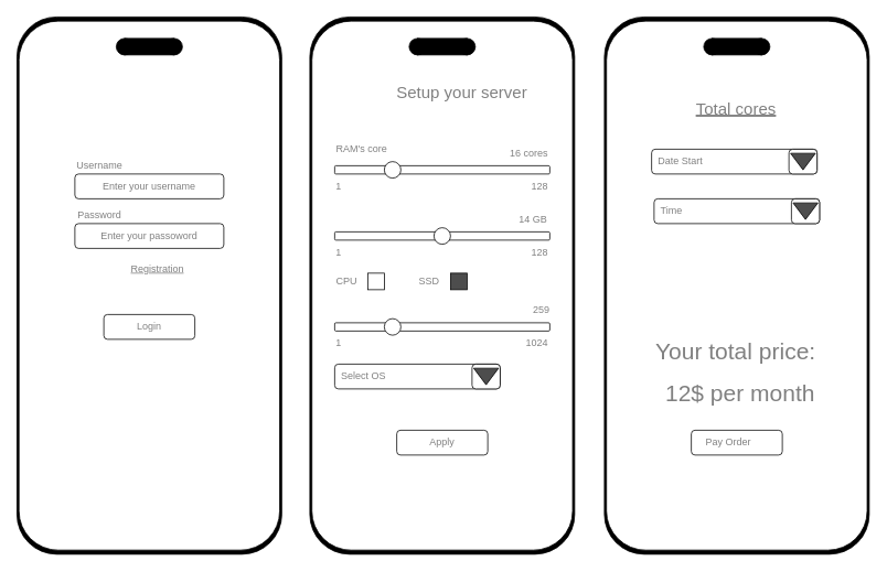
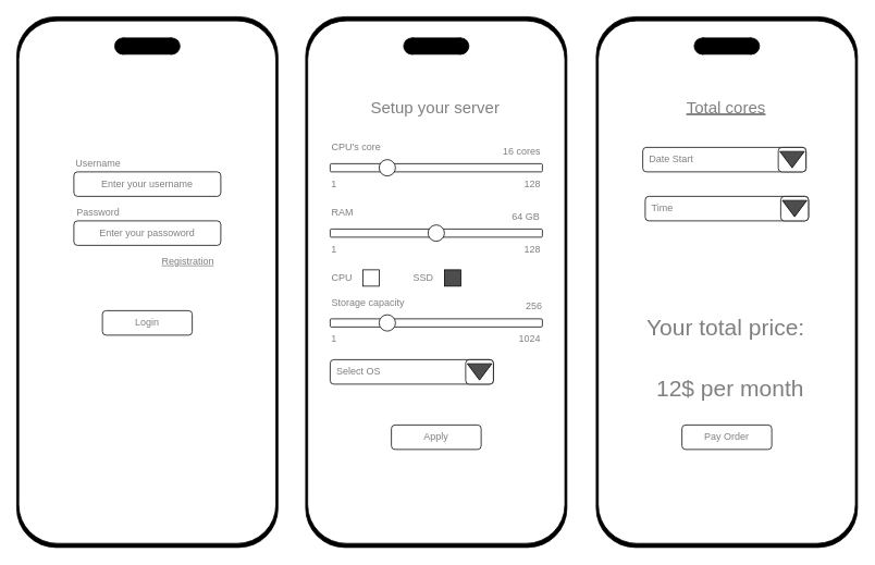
  <mxCell id="0" />
  <mxCell id="1" parent="0" />
  <mxCell id="2" value="" style="group" parent="1" vertex="1" connectable="0"><mxGeometry x="20" y="20" width="320" height="650" as="geometry" /></mxCell>
  <mxCell id="3" value="" style="rounded=1;whiteSpace=wrap;html=1;fillColor=#000000;" parent="2" vertex="1"><mxGeometry width="320" height="650" as="geometry" /></mxCell>
  <mxCell id="4" value="" style="rounded=1;whiteSpace=wrap;html=1;" parent="2" vertex="1"><mxGeometry x="2.46" y="5" width="315.08" height="640" as="geometry" /></mxCell>
  <mxCell id="5" value="" style="group;fillColor=default;" parent="2" vertex="1" connectable="0"><mxGeometry x="120" y="26" width="80" height="22.5" as="geometry" /></mxCell>
  <mxCell id="6" value="" style="rounded=0;whiteSpace=wrap;html=1;fillColor=#000000;" parent="5" vertex="1"><mxGeometry x="10" width="60" height="20" as="geometry" /></mxCell>
  <mxCell id="7" value="" style="ellipse;whiteSpace=wrap;html=1;aspect=fixed;fillColor=#000000;" parent="5" vertex="1"><mxGeometry width="20" height="20" as="geometry" /></mxCell>
  <mxCell id="8" value="" style="ellipse;whiteSpace=wrap;html=1;aspect=fixed;fillColor=#000000;" parent="5" vertex="1"><mxGeometry x="60" width="20" height="20" as="geometry" /></mxCell>
  <mxCell id="9" value="" style="group" parent="2" vertex="1" connectable="0"><mxGeometry x="70" y="160" width="180" height="60" as="geometry" /></mxCell>
  <mxCell id="10" value="" style="rounded=1;whiteSpace=wrap;html=1;" parent="9" vertex="1"><mxGeometry y="30" width="180" height="30" as="geometry" /></mxCell>
  <mxCell id="11" value="Username" style="text;html=1;strokeColor=none;fillColor=none;align=center;verticalAlign=middle;whiteSpace=wrap;rounded=0;fontColor=#808080;" parent="9" vertex="1"><mxGeometry y="10" width="60" height="20" as="geometry" /></mxCell>
  <mxCell id="12" value="Enter your username" style="text;html=1;strokeColor=none;fillColor=none;align=center;verticalAlign=middle;whiteSpace=wrap;rounded=0;fontColor=#808080;" parent="9" vertex="1"><mxGeometry x="10" y="35" width="160" height="20" as="geometry" /></mxCell>
  <mxCell id="13" value="" style="group" parent="2" vertex="1" connectable="0"><mxGeometry x="70" y="220" width="180" height="60" as="geometry" /></mxCell>
  <mxCell id="14" value="" style="rounded=1;whiteSpace=wrap;html=1;" parent="13" vertex="1"><mxGeometry y="30" width="180" height="30" as="geometry" /></mxCell>
  <mxCell id="15" value="Enter your passoword" style="text;html=1;strokeColor=none;fillColor=none;align=center;verticalAlign=middle;whiteSpace=wrap;rounded=0;fontColor=#808080;" parent="13" vertex="1"><mxGeometry x="10" y="35" width="160" height="20" as="geometry" /></mxCell>
  <mxCell id="16" value="Password" style="text;html=1;strokeColor=none;fillColor=none;align=center;verticalAlign=middle;whiteSpace=wrap;rounded=0;fontColor=#808080;" parent="2" vertex="1"><mxGeometry x="70" y="230" width="60" height="20" as="geometry" /></mxCell>
- <mxCell id="17" value="Registration" style="text;html=1;strokeColor=none;fillColor=none;align=center;verticalAlign=middle;whiteSpace=wrap;rounded=0;fontColor=#808080;fontStyle=4" parent="2" vertex="1"><mxGeometry x="130" y="295" width="80" height="20" as="geometry" /></mxCell>
+ <mxCell id="17" value="Registration" style="text;html=1;strokeColor=none;fillColor=none;align=center;verticalAlign=middle;whiteSpace=wrap;rounded=0;fontColor=#808080;fontStyle=4" parent="2" vertex="1"><mxGeometry x="170" y="290" width="80" height="20" as="geometry" /></mxCell>
  <mxCell id="18" value="" style="rounded=1;whiteSpace=wrap;html=1;" parent="2" vertex="1"><mxGeometry x="105" y="360" width="110" height="30" as="geometry" /></mxCell>
  <mxCell id="19" value="Login" style="text;html=1;strokeColor=none;fillColor=none;align=center;verticalAlign=middle;whiteSpace=wrap;rounded=0;fontColor=#808080;" parent="2" vertex="1"><mxGeometry x="130" y="365" width="60" height="20" as="geometry" /></mxCell>
  <mxCell id="20" value="" style="group;align=right;" parent="1" vertex="1" connectable="0"><mxGeometry x="374" y="20" width="320" height="650" as="geometry" /></mxCell>
  <mxCell id="21" value="" style="rounded=1;whiteSpace=wrap;html=1;fillColor=#000000;" parent="20" vertex="1"><mxGeometry width="320" height="650" as="geometry" /></mxCell>
  <mxCell id="22" value="" style="rounded=1;whiteSpace=wrap;html=1;" parent="20" vertex="1"><mxGeometry x="2.46" y="5" width="315.08" height="640" as="geometry" /></mxCell>
  <mxCell id="23" value="" style="group;fillColor=default;" parent="20" vertex="1" connectable="0"><mxGeometry x="120" y="26" width="80" height="22.5" as="geometry" /></mxCell>
  <mxCell id="24" value="" style="rounded=0;whiteSpace=wrap;html=1;fillColor=#000000;" parent="23" vertex="1"><mxGeometry x="10" width="60" height="20" as="geometry" /></mxCell>
  <mxCell id="25" value="" style="ellipse;whiteSpace=wrap;html=1;aspect=fixed;fillColor=#000000;" parent="23" vertex="1"><mxGeometry width="20" height="20" as="geometry" /></mxCell>
  <mxCell id="26" value="" style="ellipse;whiteSpace=wrap;html=1;aspect=fixed;fillColor=#000000;" parent="23" vertex="1"><mxGeometry x="60" width="20" height="20" as="geometry" /></mxCell>
  <mxCell id="27" value="" style="group" parent="20" vertex="1" connectable="0"><mxGeometry x="30" y="150" width="260" height="65" as="geometry" /></mxCell>
  <mxCell id="28" value="" style="rounded=1;whiteSpace=wrap;html=1;strokeWidth=1;perimeterSpacing=0;" parent="27" vertex="1"><mxGeometry y="30" width="260" height="10" as="geometry" /></mxCell>
  <mxCell id="29" value="" style="ellipse;whiteSpace=wrap;html=1;aspect=fixed;" parent="27" vertex="1"><mxGeometry x="60" y="25" width="20" height="20" as="geometry" /></mxCell>
- <mxCell id="30" value="RAM's core" style="text;html=1;strokeColor=none;fillColor=none;align=left;verticalAlign=middle;whiteSpace=wrap;rounded=0;fontColor=#808080;" parent="27" vertex="1"><mxGeometry width="80" height="20" as="geometry" /></mxCell>
+ <mxCell id="30" value="CPU's core" style="text;html=1;strokeColor=none;fillColor=none;align=left;verticalAlign=middle;whiteSpace=wrap;rounded=0;fontColor=#808080;" parent="27" vertex="1"><mxGeometry width="80" height="20" as="geometry" /></mxCell>
  <mxCell id="31" value="1" style="text;html=1;strokeColor=none;fillColor=none;align=center;verticalAlign=middle;whiteSpace=wrap;rounded=0;fontColor=#808080;" parent="27" vertex="1"><mxGeometry y="45" width="10" height="20" as="geometry" /></mxCell>
  <mxCell id="32" value="128" style="text;html=1;strokeColor=none;fillColor=none;align=right;verticalAlign=middle;whiteSpace=wrap;rounded=0;fontColor=#808080;" parent="27" vertex="1"><mxGeometry x="230" y="45" width="30" height="20" as="geometry" /></mxCell>
  <mxCell id="33" value="16 cores" style="text;html=1;strokeColor=none;fillColor=none;align=center;verticalAlign=middle;whiteSpace=wrap;rounded=0;fontColor=#808080;" parent="27" vertex="1"><mxGeometry x="210" y="5" width="50" height="20" as="geometry" /></mxCell>
  <mxCell id="34" value="" style="group" parent="20" vertex="1" connectable="0"><mxGeometry x="30" y="230" width="260" height="65" as="geometry" /></mxCell>
  <mxCell id="35" value="" style="rounded=1;whiteSpace=wrap;html=1;strokeWidth=1;perimeterSpacing=0;" parent="34" vertex="1"><mxGeometry y="30" width="260" height="10" as="geometry" /></mxCell>
  <mxCell id="36" value="" style="ellipse;whiteSpace=wrap;html=1;aspect=fixed;" parent="34" vertex="1"><mxGeometry x="120" y="25" width="20" height="20" as="geometry" /></mxCell>
+ <mxCell id="37" value="RAM" style="text;html=1;strokeColor=none;fillColor=none;align=left;verticalAlign=middle;whiteSpace=wrap;rounded=0;fontColor=#808080;" parent="34" vertex="1"><mxGeometry width="80" height="20" as="geometry" /></mxCell>
  <mxCell id="38" value="1" style="text;html=1;strokeColor=none;fillColor=none;align=center;verticalAlign=middle;whiteSpace=wrap;rounded=0;fontColor=#808080;" parent="34" vertex="1"><mxGeometry y="45" width="10" height="20" as="geometry" /></mxCell>
  <mxCell id="39" value="128" style="text;html=1;strokeColor=none;fillColor=none;align=right;verticalAlign=middle;whiteSpace=wrap;rounded=0;fontColor=#808080;" parent="34" vertex="1"><mxGeometry x="230" y="45" width="30" height="20" as="geometry" /></mxCell>
- <mxCell id="40" value="14 GB" style="text;html=1;strokeColor=none;fillColor=none;align=center;verticalAlign=middle;whiteSpace=wrap;rounded=0;fontColor=#808080;" parent="34" vertex="1"><mxGeometry x="220" y="5" width="40" height="20" as="geometry" /></mxCell>
+ <mxCell id="40" value="64 GB" style="text;html=1;strokeColor=none;fillColor=none;align=center;verticalAlign=middle;whiteSpace=wrap;rounded=0;fontColor=#808080;" parent="34" vertex="1"><mxGeometry x="220" y="5" width="40" height="20" as="geometry" /></mxCell>
  <mxCell id="41" value="" style="group" parent="20" vertex="1" connectable="0"><mxGeometry x="30" y="340" width="260" height="65" as="geometry" /></mxCell>
  <mxCell id="42" value="" style="rounded=1;whiteSpace=wrap;html=1;strokeWidth=1;perimeterSpacing=0;" parent="41" vertex="1"><mxGeometry y="30" width="260" height="10" as="geometry" /></mxCell>
  <mxCell id="43" value="" style="ellipse;whiteSpace=wrap;html=1;aspect=fixed;" parent="41" vertex="1"><mxGeometry x="60" y="25" width="20" height="20" as="geometry" /></mxCell>
+ <mxCell id="44" value="Storage capacity" style="text;html=1;strokeColor=none;fillColor=none;align=left;verticalAlign=middle;whiteSpace=wrap;rounded=0;fontColor=#808080;" parent="41" vertex="1"><mxGeometry width="110" height="20" as="geometry" /></mxCell>
  <mxCell id="45" value="1" style="text;html=1;strokeColor=none;fillColor=none;align=center;verticalAlign=middle;whiteSpace=wrap;rounded=0;fontColor=#808080;" parent="41" vertex="1"><mxGeometry y="45" width="10" height="20" as="geometry" /></mxCell>
  <mxCell id="46" value="1024" style="text;html=1;strokeColor=none;fillColor=none;align=right;verticalAlign=middle;whiteSpace=wrap;rounded=0;fontColor=#808080;" parent="41" vertex="1"><mxGeometry x="220" y="45" width="40" height="20" as="geometry" /></mxCell>
- <mxCell id="47" value="259" style="text;html=1;strokeColor=none;fillColor=none;align=center;verticalAlign=middle;whiteSpace=wrap;rounded=0;fontColor=#808080;" parent="41" vertex="1"><mxGeometry x="240" y="5" width="20" height="20" as="geometry" /></mxCell>
+ <mxCell id="47" value="256" style="text;html=1;strokeColor=none;fillColor=none;align=center;verticalAlign=middle;whiteSpace=wrap;rounded=0;fontColor=#808080;" parent="41" vertex="1"><mxGeometry x="240" y="5" width="20" height="20" as="geometry" /></mxCell>
  <mxCell id="48" value="" style="group" parent="20" vertex="1" connectable="0"><mxGeometry x="30" y="310" width="60" height="20" as="geometry" /></mxCell>
  <mxCell id="49" value="CPU" style="text;html=1;strokeColor=none;fillColor=none;align=left;verticalAlign=middle;whiteSpace=wrap;rounded=0;fontColor=#808080;" parent="48" vertex="1"><mxGeometry width="60" height="20" as="geometry" /></mxCell>
  <mxCell id="50" value="" style="rounded=0;whiteSpace=wrap;html=1;" parent="48" vertex="1"><mxGeometry x="40" width="20" height="20" as="geometry" /></mxCell>
  <mxCell id="51" value="" style="group" parent="20" vertex="1" connectable="0"><mxGeometry x="130" y="310" width="60" height="20" as="geometry" /></mxCell>
  <mxCell id="52" style="edgeStyle=orthogonalEdgeStyle;rounded=0;orthogonalLoop=1;jettySize=auto;html=1;exitX=0.75;exitY=1;exitDx=0;exitDy=0;entryX=0.25;entryY=1;entryDx=0;entryDy=0;" parent="51" source="53" target="54" edge="1"><mxGeometry relative="1" as="geometry" /></mxCell>
  <mxCell id="53" value="SSD" style="text;html=1;strokeColor=none;fillColor=none;align=left;verticalAlign=middle;whiteSpace=wrap;rounded=0;fontColor=#808080;" parent="51" vertex="1"><mxGeometry width="60" height="20" as="geometry" /></mxCell>
  <mxCell id="54" value="" style="rounded=0;whiteSpace=wrap;html=1;fillColor=#4D4D4D;" parent="51" vertex="1"><mxGeometry x="40" width="20" height="20" as="geometry" /></mxCell>
  <mxCell id="55" value="" style="rounded=1;whiteSpace=wrap;html=1;" parent="20" vertex="1"><mxGeometry x="30" y="420" width="200" height="30" as="geometry" /></mxCell>
  <mxCell id="56" value="Select OS" style="text;html=1;strokeColor=none;fillColor=none;align=left;verticalAlign=middle;whiteSpace=wrap;rounded=0;fontColor=#808080;" parent="20" vertex="1"><mxGeometry x="36" y="425" width="184" height="20" as="geometry" /></mxCell>
  <mxCell id="57" value="" style="rounded=1;whiteSpace=wrap;html=1;" parent="20" vertex="1"><mxGeometry x="196" y="420" width="34" height="30" as="geometry" /></mxCell>
  <mxCell id="58" value="" style="triangle;whiteSpace=wrap;html=1;rotation=90;fillColor=#4D4D4D;" parent="20" vertex="1"><mxGeometry x="203" y="420" width="20" height="30" as="geometry" /></mxCell>
- <mxCell id="59" value="Setup your server" style="text;html=1;strokeColor=none;fillColor=none;align=left;verticalAlign=middle;whiteSpace=wrap;rounded=0;fontColor=#808080;fontSize=20;" parent="20" vertex="1"><mxGeometry x="103" y="80" width="164" height="20" as="geometry" /></mxCell>
+ <mxCell id="59" value="Setup your server" style="text;html=1;strokeColor=none;fillColor=none;align=left;verticalAlign=middle;whiteSpace=wrap;rounded=0;fontColor=#808080;fontSize=20;" parent="20" vertex="1"><mxGeometry x="78" y="100" width="164" height="20" as="geometry" /></mxCell>
  <mxCell id="60" value="" style="rounded=1;whiteSpace=wrap;html=1;" parent="20" vertex="1"><mxGeometry x="105" y="500" width="110" height="30" as="geometry" /></mxCell>
  <mxCell id="61" value="Apply" style="text;html=1;strokeColor=none;fillColor=none;align=center;verticalAlign=middle;whiteSpace=wrap;rounded=0;fontColor=#808080;" parent="20" vertex="1"><mxGeometry x="130" y="505" width="60" height="20" as="geometry" /></mxCell>
  <mxCell id="62" value="" style="group;align=right;" parent="1" vertex="1" connectable="0"><mxGeometry x="730" y="20" width="320" height="650" as="geometry" /></mxCell>
  <mxCell id="63" value="" style="rounded=1;whiteSpace=wrap;html=1;" vertex="1" parent="62"><mxGeometry x="52.75" y="160" width="200" height="30" as="geometry" /></mxCell>
  <mxCell id="64" value="" style="rounded=1;whiteSpace=wrap;html=1;fillColor=#000000;" parent="62" vertex="1"><mxGeometry width="320" height="650" as="geometry" /></mxCell>
  <mxCell id="65" value="" style="rounded=1;whiteSpace=wrap;html=1;" parent="62" vertex="1"><mxGeometry x="2.46" y="5" width="315.08" height="640" as="geometry" /></mxCell>
  <mxCell id="66" value="" style="group;fillColor=default;" parent="62" vertex="1" connectable="0"><mxGeometry x="120" y="26" width="80" height="22.5" as="geometry" /></mxCell>
  <mxCell id="67" value="" style="rounded=0;whiteSpace=wrap;html=1;fillColor=#000000;" parent="66" vertex="1"><mxGeometry x="10" width="60" height="20" as="geometry" /></mxCell>
  <mxCell id="68" value="" style="ellipse;whiteSpace=wrap;html=1;aspect=fixed;fillColor=#000000;" parent="66" vertex="1"><mxGeometry width="20" height="20" as="geometry" /></mxCell>
  <mxCell id="69" value="" style="ellipse;whiteSpace=wrap;html=1;aspect=fixed;fillColor=#000000;" parent="66" vertex="1"><mxGeometry x="60" width="20" height="20" as="geometry" /></mxCell>
  <mxCell id="70" value="" style="rounded=1;whiteSpace=wrap;html=1;" parent="62" vertex="1"><mxGeometry x="105" y="500" width="110" height="30" as="geometry" /></mxCell>
- <mxCell id="71" value="Pay Order" style="text;html=1;strokeColor=none;fillColor=none;align=center;verticalAlign=middle;whiteSpace=wrap;rounded=0;fontColor=#808080;" parent="62" vertex="1"><mxGeometry x="120" y="505" width="60" height="20" as="geometry" /></mxCell>
+ <mxCell id="71" value="Pay Order" style="text;html=1;strokeColor=none;fillColor=none;align=center;verticalAlign=middle;whiteSpace=wrap;rounded=0;fontColor=#808080;" parent="62" vertex="1"><mxGeometry x="130" y="505" width="60" height="20" as="geometry" /></mxCell>
  <mxCell id="72" value="&lt;u&gt;Total cores&lt;/u&gt;" style="text;html=1;strokeColor=none;fillColor=none;align=left;verticalAlign=middle;whiteSpace=wrap;rounded=0;fontColor=#808080;fontSize=20;fontStyle=4" parent="62" vertex="1"><mxGeometry x="109" y="100" width="102" height="20" as="geometry" /></mxCell>
  <mxCell id="73" value="12$ per month" style="text;html=1;strokeColor=none;fillColor=none;align=left;verticalAlign=middle;whiteSpace=wrap;rounded=0;fontColor=#808080;fontSize=28;fontStyle=0" parent="62" vertex="1"><mxGeometry x="71.5" y="445" width="185.5" height="20" as="geometry" /></mxCell>
  <mxCell id="74" value="" style="rounded=1;whiteSpace=wrap;html=1;" vertex="1" parent="62"><mxGeometry x="57" y="160" width="200" height="30" as="geometry" /></mxCell>
  <mxCell id="75" value="" style="rounded=1;whiteSpace=wrap;html=1;" vertex="1" parent="62"><mxGeometry x="223" y="160" width="34" height="30" as="geometry" /></mxCell>
  <mxCell id="76" value="" style="triangle;whiteSpace=wrap;html=1;rotation=90;fillColor=#4D4D4D;" vertex="1" parent="62"><mxGeometry x="230" y="160" width="20" height="30" as="geometry" /></mxCell>
  <mxCell id="77" value="Date Start" style="text;html=1;strokeColor=none;fillColor=none;align=left;verticalAlign=middle;whiteSpace=wrap;rounded=0;fontColor=#808080;" vertex="1" parent="62"><mxGeometry x="63" y="165" width="184" height="20" as="geometry" /></mxCell>
  <mxCell id="78" value="" style="rounded=1;whiteSpace=wrap;html=1;" vertex="1" parent="62"><mxGeometry x="60" y="220" width="200" height="30" as="geometry" /></mxCell>
  <mxCell id="79" value="" style="rounded=1;whiteSpace=wrap;html=1;" vertex="1" parent="62"><mxGeometry x="226" y="220" width="34" height="30" as="geometry" /></mxCell>
  <mxCell id="80" value="" style="triangle;whiteSpace=wrap;html=1;rotation=90;fillColor=#4D4D4D;" vertex="1" parent="62"><mxGeometry x="233" y="220" width="20" height="30" as="geometry" /></mxCell>
  <mxCell id="81" value="Time" style="text;html=1;strokeColor=none;fillColor=none;align=left;verticalAlign=middle;whiteSpace=wrap;rounded=0;fontColor=#808080;" vertex="1" parent="62"><mxGeometry x="66" y="225" width="184" height="20" as="geometry" /></mxCell>
- <mxCell id="82" value="Your total price:" style="text;html=1;strokeColor=none;fillColor=none;align=left;verticalAlign=middle;whiteSpace=wrap;rounded=0;fontColor=#808080;fontSize=28;fontStyle=0" vertex="1" parent="62"><mxGeometry x="60" y="395" width="200" height="20" as="geometry" /></mxCell>
+ <mxCell id="82" value="Your total price:" style="text;html=1;strokeColor=none;fillColor=none;align=left;verticalAlign=middle;whiteSpace=wrap;rounded=0;fontColor=#808080;fontSize=28;fontStyle=0" vertex="1" parent="62"><mxGeometry x="60" y="370" width="200" height="20" as="geometry" /></mxCell>
